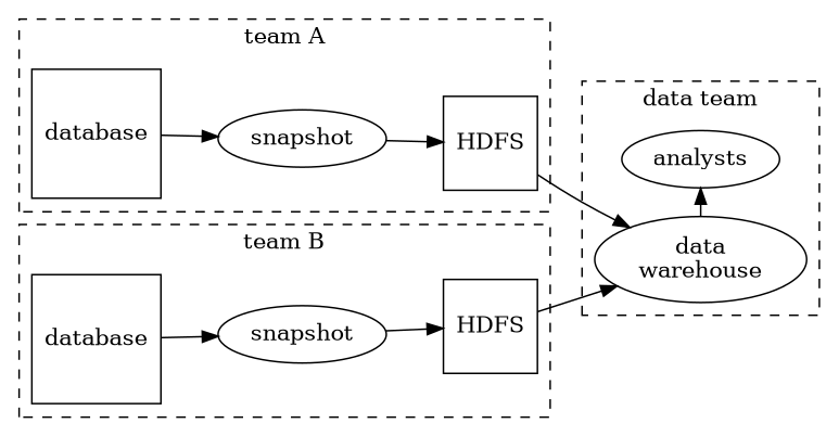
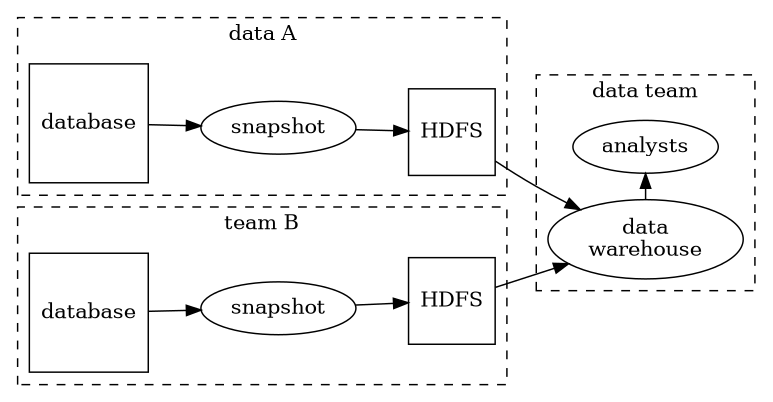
  digraph {
    rankdir=LR
    n1 [label=database shape=square]
    n2 [label=snapshot]
    n3 [label=HDFS shape=square]
    n4 [label=database shape=square]
    n5 [label=snapshot]
    n6 [label=HDFS shape=square]
    n7 [label="data\nwarehouse"]
    n8 [label=analysts]
    subgraph cluster_1 {
-     label="team A"
+     label="data A"
      style=dashed
      n1
      n2
      n3
    }
    subgraph cluster_2 {
      label="team B"
      style=dashed
      n4
      n5
      n6
    }
    subgraph cluster_3 {
      label="data team"
      style=dashed
      subgraph sub_4 {
        label="data team"
        rank=same
        style=dashed
        n7
        n8
      }
    }
    n1 -> n2
    n2 -> n3
    n3 -> n7
    n4 -> n5
    n5 -> n6
    n6 -> n7
    n7 -> n8
  }
